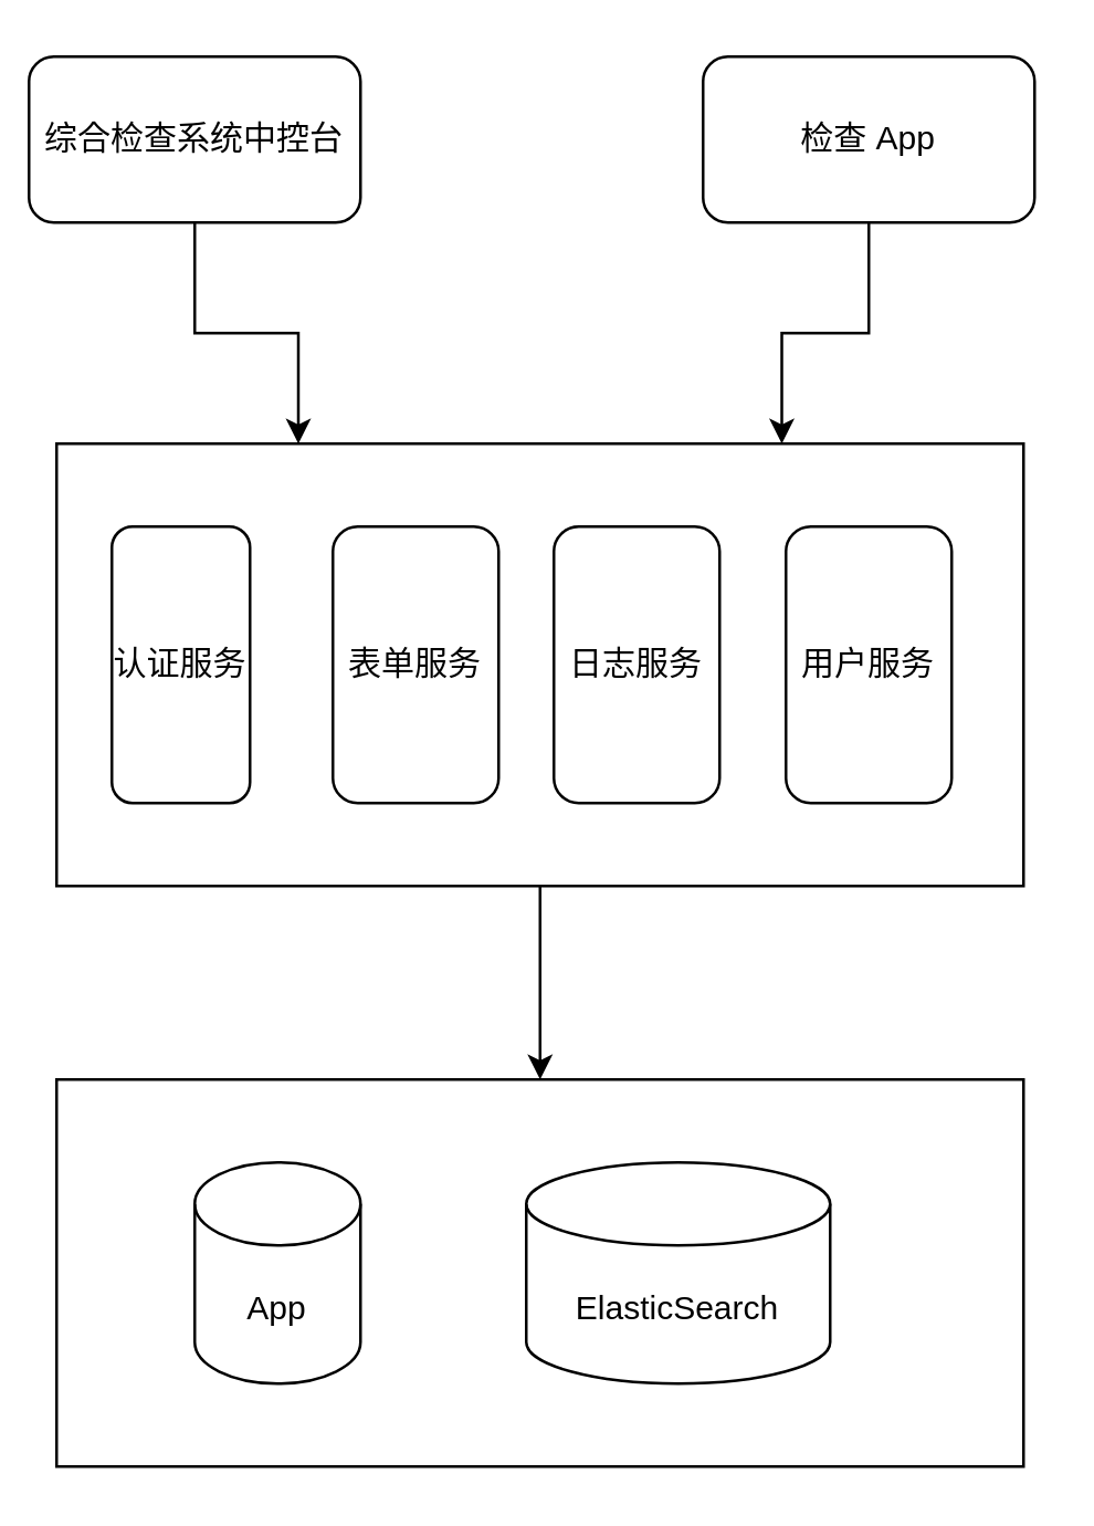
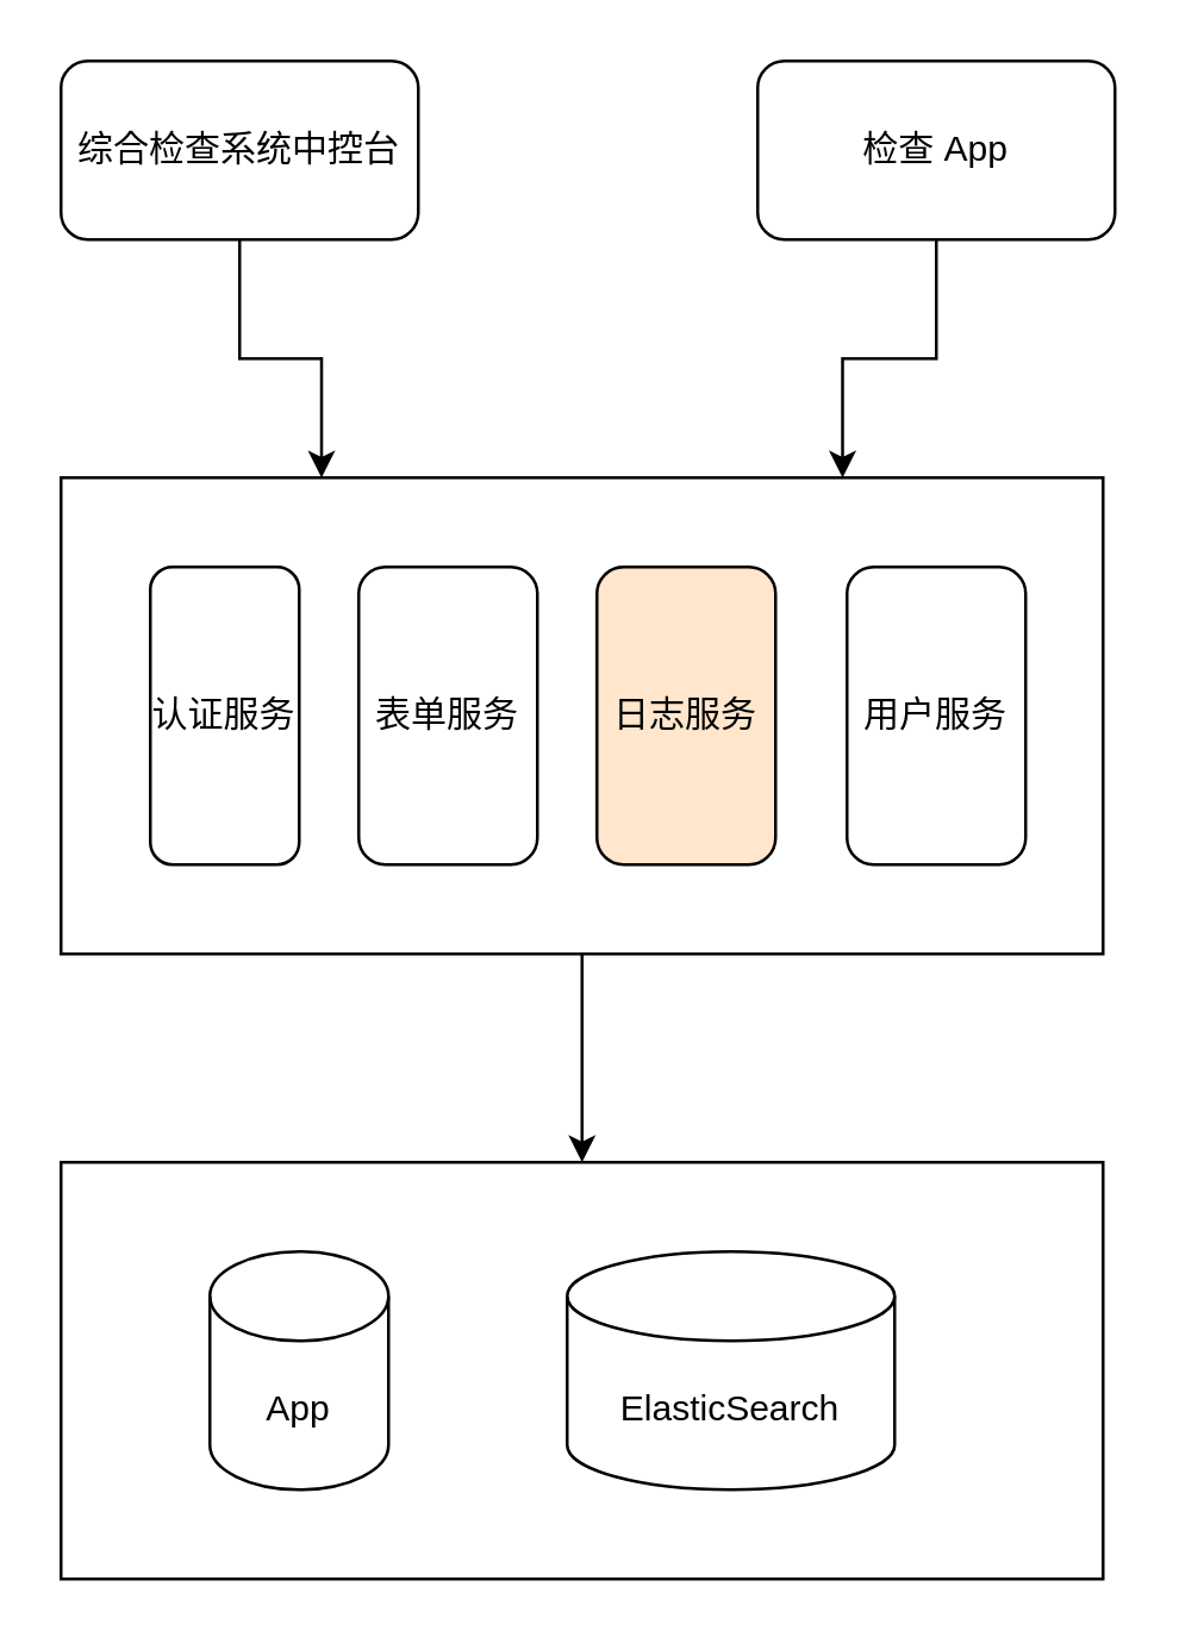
  <mxCell id="0" />
  <mxCell id="1" parent="0" />
  <mxCell id="2" style="edgeStyle=orthogonalEdgeStyle;rounded=0;orthogonalLoop=1;jettySize=auto;html=1;entryX=0.25;entryY=0;entryDx=0;entryDy=0;" edge="1" parent="1" source="3" target="7"><mxGeometry relative="1" as="geometry" /></mxCell>
- <mxCell id="3" value="综合检查系统中控台" style="rounded=1;whiteSpace=wrap;html=1;" vertex="1" parent="1"><mxGeometry x="10" y="20" width="120" height="60" as="geometry" /></mxCell>
+ <mxCell id="3" value="综合检查系统中控台" style="rounded=1;whiteSpace=wrap;html=1;" vertex="1" parent="1"><mxGeometry x="20" y="20" width="120" height="60" as="geometry" /></mxCell>
  <mxCell id="4" style="edgeStyle=orthogonalEdgeStyle;rounded=0;orthogonalLoop=1;jettySize=auto;html=1;entryX=0.75;entryY=0;entryDx=0;entryDy=0;" edge="1" parent="1" source="5" target="7"><mxGeometry relative="1" as="geometry" /></mxCell>
  <mxCell id="5" value="检查 App" style="rounded=1;whiteSpace=wrap;html=1;" vertex="1" parent="1"><mxGeometry x="254" y="20" width="120" height="60" as="geometry" /></mxCell>
  <mxCell id="6" style="edgeStyle=orthogonalEdgeStyle;rounded=0;orthogonalLoop=1;jettySize=auto;html=1;entryX=0.5;entryY=0;entryDx=0;entryDy=0;" edge="1" parent="1" source="7" target="12"><mxGeometry relative="1" as="geometry" /></mxCell>
  <mxCell id="7" value="" style="rounded=0;whiteSpace=wrap;html=1;" vertex="1" parent="1"><mxGeometry x="20" y="160" width="350" height="160" as="geometry" /></mxCell>
- <mxCell id="8" value="认证服务" style="rounded=1;whiteSpace=wrap;html=1;" vertex="1" parent="1"><mxGeometry x="40" y="190" width="50" height="100" as="geometry" /></mxCell>
+ <mxCell id="8" value="认证服务" style="rounded=1;whiteSpace=wrap;html=1;" vertex="1" parent="1"><mxGeometry x="50" y="190" width="50" height="100" as="geometry" /></mxCell>
  <mxCell id="9" value="表单服务" style="rounded=1;whiteSpace=wrap;html=1;" vertex="1" parent="1"><mxGeometry x="120" y="190" width="60" height="100" as="geometry" /></mxCell>
- <mxCell id="10" value="日志服务" style="rounded=1;whiteSpace=wrap;html=1;" vertex="1" parent="1"><mxGeometry x="200" y="190" width="60" height="100" as="geometry" /></mxCell>
+ <mxCell id="10" value="日志服务" style="rounded=1;whiteSpace=wrap;html=1;fillColor=#ffe6cc;" vertex="1" parent="1"><mxGeometry x="200" y="190" width="60" height="100" as="geometry" /></mxCell>
  <mxCell id="11" value="用户服务" style="rounded=1;whiteSpace=wrap;html=1;" vertex="1" parent="1"><mxGeometry x="284" y="190" width="60" height="100" as="geometry" /></mxCell>
  <mxCell id="12" value="" style="rounded=0;whiteSpace=wrap;html=1;" vertex="1" parent="1"><mxGeometry x="20" y="390" width="350" height="140" as="geometry" /></mxCell>
  <mxCell id="13" value="App" style="shape=cylinder3;whiteSpace=wrap;html=1;boundedLbl=1;backgroundOutline=1;size=15;" vertex="1" parent="1"><mxGeometry x="70" y="420" width="60" height="80" as="geometry" /></mxCell>
  <mxCell id="14" value="ElasticSearch" style="shape=cylinder3;whiteSpace=wrap;html=1;boundedLbl=1;backgroundOutline=1;size=15;" vertex="1" parent="1"><mxGeometry x="190" y="420" width="110" height="80" as="geometry" /></mxCell>
